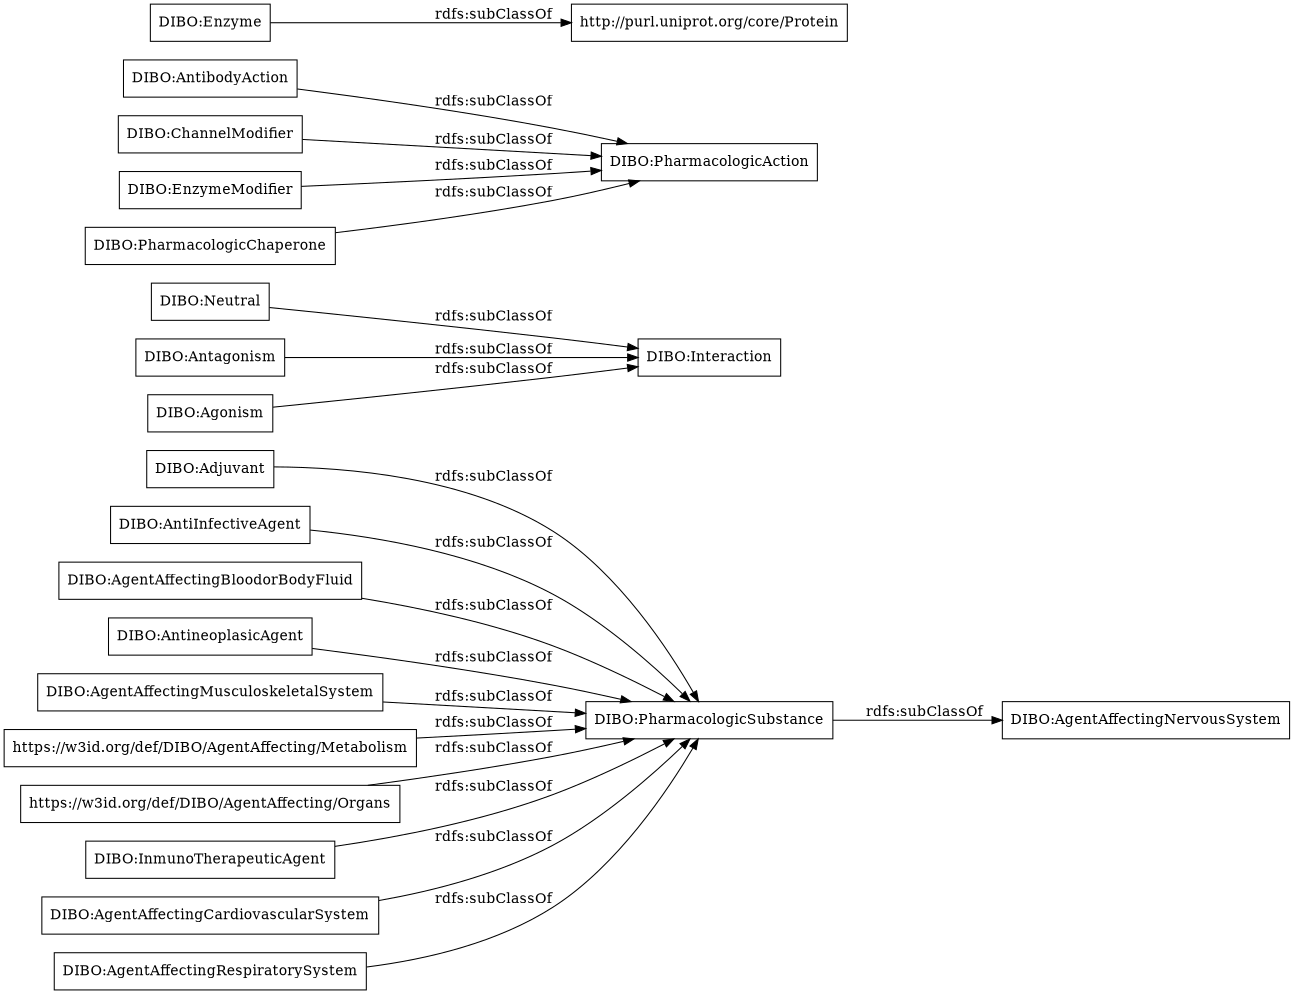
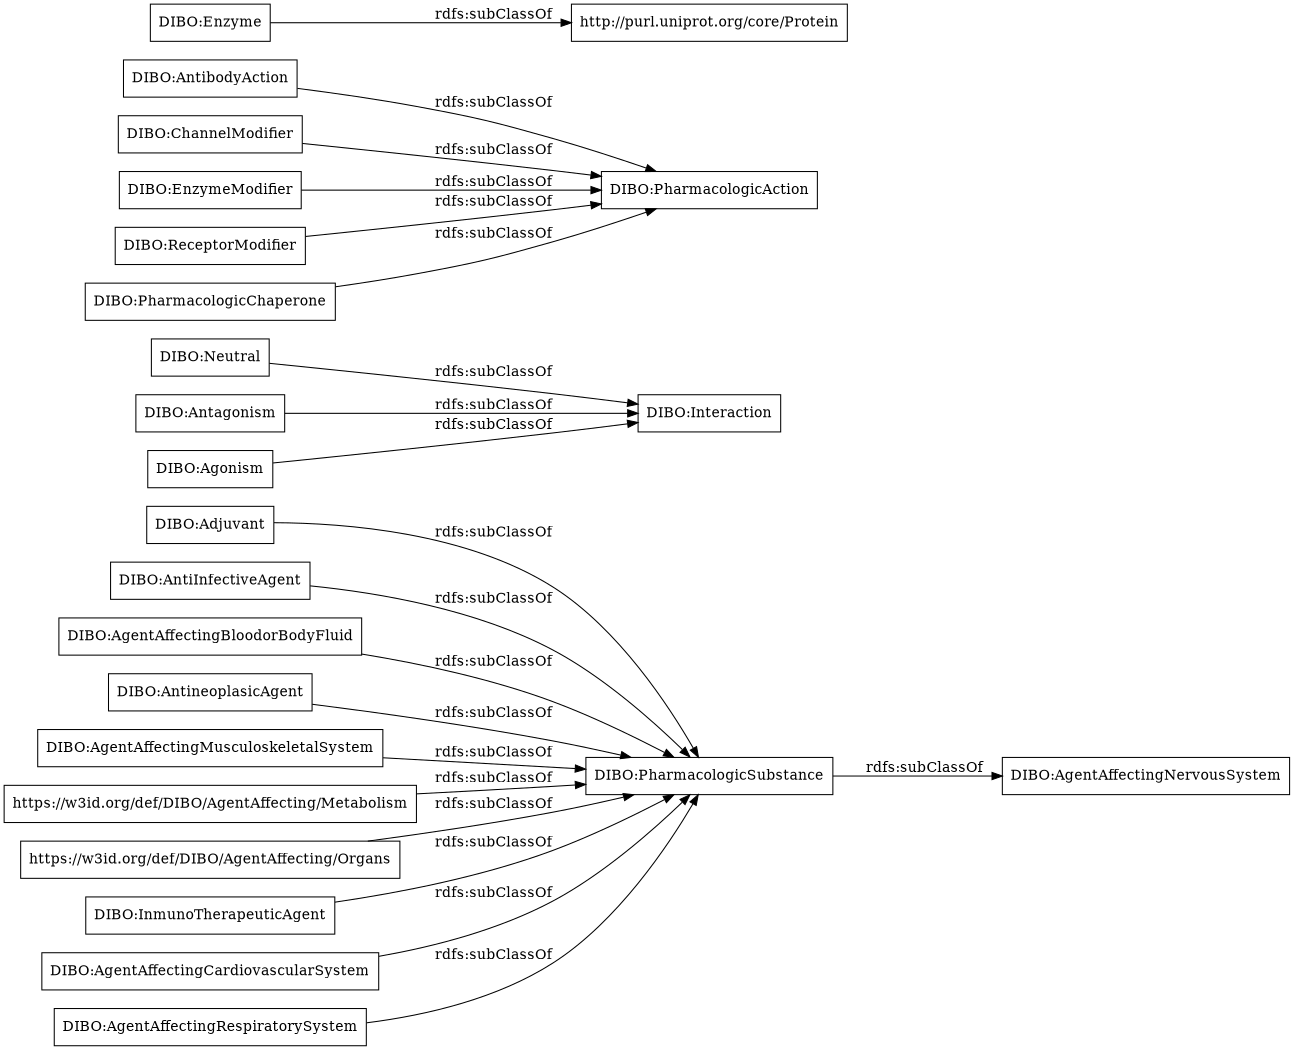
  digraph {
    rankdir=LR
    node [color=black shape=rectangle]
    "DIBO:Adjuvant"
    "DIBO:PharmacologicSubstance"
    "DIBO:AgentAffectingNervousSystem"
    "DIBO:AntiInfectiveAgent"
    "DIBO:AgentAffectingBloodorBodyFluid"
    "DIBO:Neutral"
    "DIBO:Interaction"
    "DIBO:AntineoplasicAgent"
    "DIBO:Antagonism"
    "DIBO:AgentAffectingMusculoskeletalSystem"
    "https://w3id.org/def/DIBO/AgentAffecting/Metabolism"
    "https://w3id.org/def/DIBO/AgentAffecting/Organs"
    "DIBO:InmunoTherapeuticAgent"
    "DIBO:AntibodyAction"
    "DIBO:PharmacologicAction"
    "DIBO:ChannelModifier"
    "DIBO:Agonism"
    "DIBO:AgentAffectingCardiovascularSystem"
    "DIBO:Enzyme"
    "http://purl.uniprot.org/core/Protein"
    "DIBO:EnzymeModifier"
+   "DIBO:ReceptorModifier"
    "DIBO:PharmacologicChaperone"
    "DIBO:AgentAffectingRespiratorySystem"
    "DIBO:Adjuvant" -> "DIBO:PharmacologicSubstance" [label="rdfs:subClassOf"]
    "DIBO:PharmacologicSubstance" -> "DIBO:AgentAffectingNervousSystem" [label="rdfs:subClassOf"]
    "DIBO:AntiInfectiveAgent" -> "DIBO:PharmacologicSubstance" [label="rdfs:subClassOf"]
    "DIBO:AgentAffectingBloodorBodyFluid" -> "DIBO:PharmacologicSubstance" [label="rdfs:subClassOf"]
    "DIBO:Neutral" -> "DIBO:Interaction" [label="rdfs:subClassOf"]
    "DIBO:AntineoplasicAgent" -> "DIBO:PharmacologicSubstance" [label="rdfs:subClassOf"]
    "DIBO:Antagonism" -> "DIBO:Interaction" [label="rdfs:subClassOf"]
    "DIBO:AgentAffectingMusculoskeletalSystem" -> "DIBO:PharmacologicSubstance" [label="rdfs:subClassOf"]
    "https://w3id.org/def/DIBO/AgentAffecting/Metabolism" -> "DIBO:PharmacologicSubstance" [label="rdfs:subClassOf"]
    "https://w3id.org/def/DIBO/AgentAffecting/Organs" -> "DIBO:PharmacologicSubstance" [label="rdfs:subClassOf"]
    "DIBO:InmunoTherapeuticAgent" -> "DIBO:PharmacologicSubstance" [label="rdfs:subClassOf"]
    "DIBO:AntibodyAction" -> "DIBO:PharmacologicAction" [label="rdfs:subClassOf"]
    "DIBO:ChannelModifier" -> "DIBO:PharmacologicAction" [label="rdfs:subClassOf"]
    "DIBO:Agonism" -> "DIBO:Interaction" [label="rdfs:subClassOf"]
    "DIBO:AgentAffectingCardiovascularSystem" -> "DIBO:PharmacologicSubstance" [label="rdfs:subClassOf"]
    "DIBO:Enzyme" -> "http://purl.uniprot.org/core/Protein" [label="rdfs:subClassOf"]
    "DIBO:EnzymeModifier" -> "DIBO:PharmacologicAction" [label="rdfs:subClassOf"]
+   "DIBO:ReceptorModifier" -> "DIBO:PharmacologicAction" [label="rdfs:subClassOf"]
    "DIBO:PharmacologicChaperone" -> "DIBO:PharmacologicAction" [label="rdfs:subClassOf"]
    "DIBO:AgentAffectingRespiratorySystem" -> "DIBO:PharmacologicSubstance" [label="rdfs:subClassOf"]
  }
